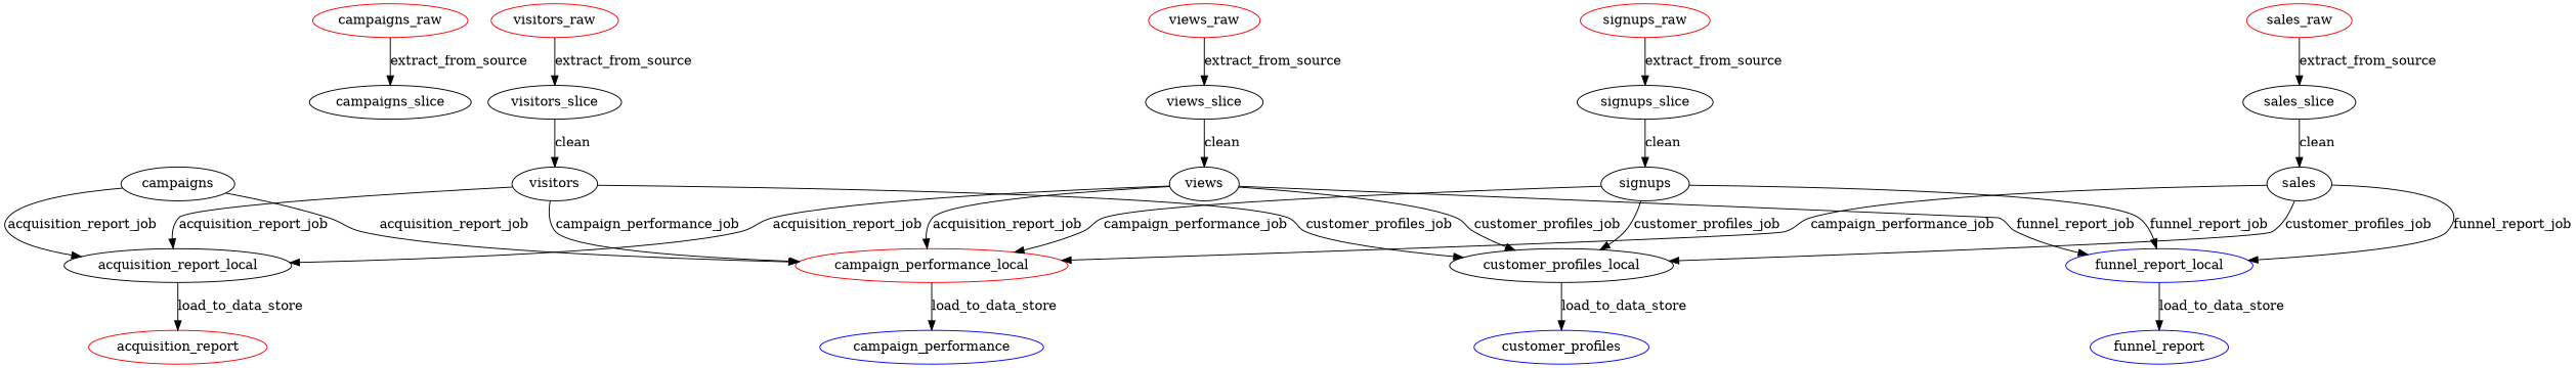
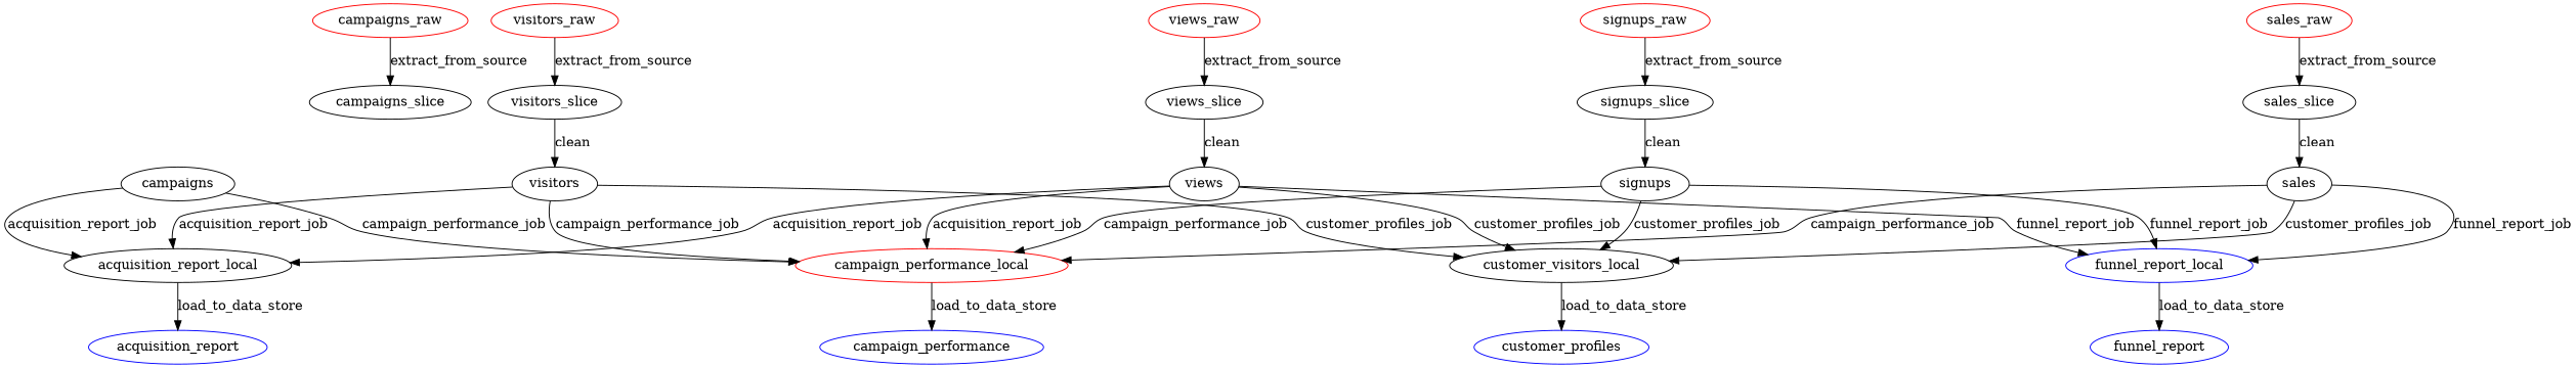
  digraph {
    compound=True
    splines=True
    campaigns_raw [color=red]
    campaigns_slice
    views_raw [color=red]
    views_slice
    visitors_raw [color=red]
    visitors_slice
    signups_raw [color=red]
    signups_slice
    sales_raw [color=red]
    sales_slice
    campaigns
    views
    visitors
    signups
    sales
    campaign_performance_local [color=red]
    acquisition_report_local
    funnel_report_local [color=blue]
-   customer_profiles_local
+   customer_profiles_local [label=customer_visitors_local]
    campaign_performance [color=blue]
-   acquisition_report [color=red]
+   acquisition_report [color=blue]
    funnel_report [color=blue]
    customer_profiles [color=blue]
    subgraph sub_1 {
      label=etl
      subgraph sub_2 {
        label=extract
        campaigns_raw
        campaigns_slice
        views_raw
        views_slice
        visitors_raw
        visitors_slice
        signups_raw
        signups_slice
        sales_raw
        sales_slice
        campaigns
        views
        visitors
        signups
        sales
      }
      subgraph sub_3 {
        label=transform
        campaigns
        views
        visitors
        signups
        sales
        campaign_performance_local
        acquisition_report_local
        funnel_report_local
        customer_profiles_local
      }
      subgraph sub_4 {
        label=load
        campaign_performance_local
        acquisition_report_local
        funnel_report_local
        customer_profiles_local
        campaign_performance
        acquisition_report
        funnel_report
        customer_profiles
      }
    }
    campaigns_raw -> campaigns_slice [label=extract_from_source]
    views_raw -> views_slice [label=extract_from_source]
    views_slice -> views [label=clean]
    visitors_raw -> visitors_slice [label=extract_from_source]
    visitors_slice -> visitors [label=clean]
    signups_raw -> signups_slice [label=extract_from_source]
    signups_slice -> signups [label=clean]
    sales_raw -> sales_slice [label=extract_from_source]
    sales_slice -> sales [label=clean]
-   campaigns -> campaign_performance_local [label=acquisition_report_job]
+   campaigns -> campaign_performance_local [label=campaign_performance_job]
    campaigns -> acquisition_report_local [label=acquisition_report_job]
    views -> campaign_performance_local [label=acquisition_report_job]
    views -> acquisition_report_local [label=acquisition_report_job]
    views -> funnel_report_local [label=funnel_report_job]
    views -> customer_profiles_local [label=customer_profiles_job]
    visitors -> campaign_performance_local [label=campaign_performance_job]
    visitors -> acquisition_report_local [label=acquisition_report_job]
    visitors -> customer_profiles_local [label=customer_profiles_job]
    signups -> campaign_performance_local [label=campaign_performance_job]
    signups -> funnel_report_local [label=funnel_report_job]
    signups -> customer_profiles_local [label=customer_profiles_job]
    sales -> campaign_performance_local [label=campaign_performance_job]
    sales -> funnel_report_local [label=funnel_report_job]
    sales -> customer_profiles_local [label=customer_profiles_job]
    campaign_performance_local -> campaign_performance [label=load_to_data_store]
    acquisition_report_local -> acquisition_report [label=load_to_data_store]
    funnel_report_local -> funnel_report [label=load_to_data_store]
    customer_profiles_local -> customer_profiles [label=load_to_data_store]
  }
